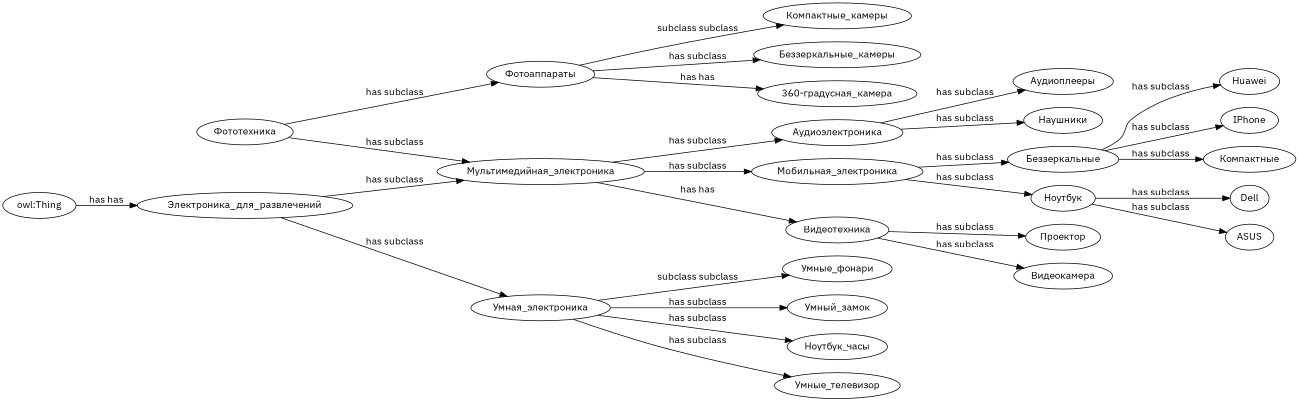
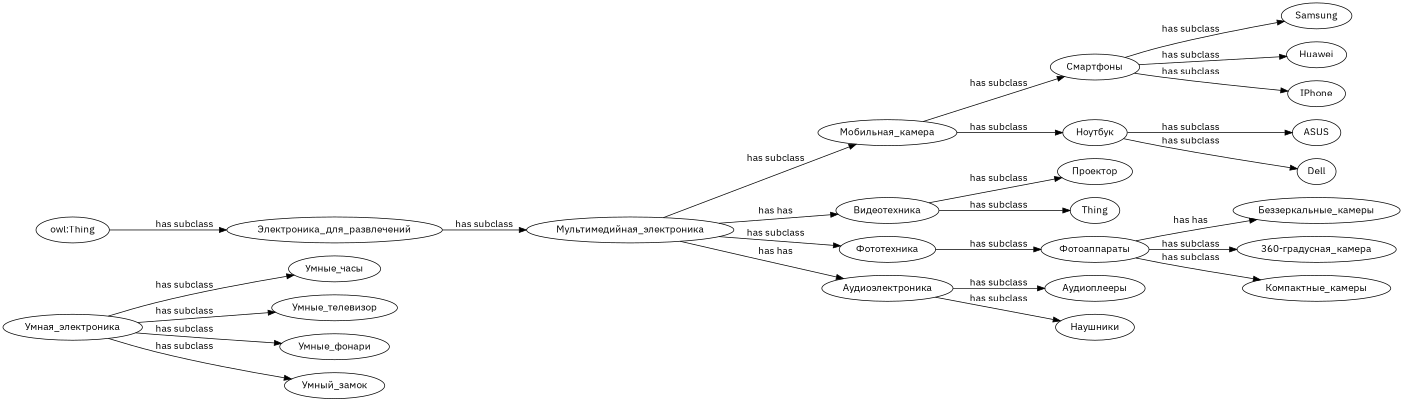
  digraph {
    fontname="IBM Plex Sans"
    rankdir=LR
    node [fontname="IBM Plex Sans"]
    edge [fontname="IBM Plex Sans"]
    "Умная_электроника"
-   "Умные_часы" [label="Ноутбук_часы"]
+   "Умные_часы"
    "Умные_телевизор"
    "Умные_фонари"
    "Умный_замок"
-   "Мобильная_электроника"
-   "Смартфоны" [label="Беззеркальные"]
+   "Мобильная_электроника" [label="Мобильная_камера"]
+   "Смартфоны"
    "Ноутбук"
-   Samsung [label="Компактные"]
+   Samsung
    Huawei
    IPhone
    ASUS
    Dell
    "Мультимедийная_электроника"
    "Видеотехника"
    "Фототехника"
    "Аудиоэлектроника"
    "Проектор"
-   "Видеокамера"
+   "Видеокамера" [label=Thing]
    "Фотоаппараты"
    "Аудиоплееры"
    "Наушники"
    "Беззеркальные_камеры"
    "360-градусная_камера"
    "Компактные_камеры"
    "Электроника_для_развлечений"
    "owl:Thing"
    "Умная_электроника" -> "Умные_часы" [label="has subclass"]
    "Умная_электроника" -> "Умные_телевизор" [label="has subclass"]
-   "Умная_электроника" -> "Умные_фонари" [label="subclass subclass"]
+   "Умная_электроника" -> "Умные_фонари" [label="has subclass"]
    "Умная_электроника" -> "Умный_замок" [label="has subclass"]
    "Мобильная_электроника" -> "Смартфоны" [label="has subclass"]
    "Мобильная_электроника" -> "Ноутбук" [label="has subclass"]
    "Смартфоны" -> Samsung [label="has subclass"]
    "Смартфоны" -> Huawei [label="has subclass"]
    "Смартфоны" -> IPhone [label="has subclass"]
    "Ноутбук" -> ASUS [label="has subclass"]
    "Ноутбук" -> Dell [label="has subclass"]
    "Мультимедийная_электроника" -> "Мобильная_электроника" [label="has subclass"]
    "Мультимедийная_электроника" -> "Видеотехника" [label="has has"]
-   "Фототехника" -> "Мультимедийная_электроника" [label="has subclass"]
-   "Мультимедийная_электроника" -> "Аудиоэлектроника" [label="has subclass"]
+   "Мультимедийная_электроника" -> "Фототехника" [label="has subclass"]
+   "Мультимедийная_электроника" -> "Аудиоэлектроника" [label="has has"]
    "Видеотехника" -> "Проектор" [label="has subclass"]
    "Видеотехника" -> "Видеокамера" [label="has subclass"]
    "Фототехника" -> "Фотоаппараты" [label="has subclass"]
    "Аудиоэлектроника" -> "Аудиоплееры" [label="has subclass"]
    "Аудиоэлектроника" -> "Наушники" [label="has subclass"]
-   "Фотоаппараты" -> "Беззеркальные_камеры" [label="has subclass"]
-   "Фотоаппараты" -> "360-градусная_камера" [label="has has"]
-   "Фотоаппараты" -> "Компактные_камеры" [label="subclass subclass"]
-   "Электроника_для_развлечений" -> "Умная_электроника" [label="has subclass"]
+   "Фотоаппараты" -> "Беззеркальные_камеры" [label="has has"]
+   "Фотоаппараты" -> "360-градусная_камера" [label="has subclass"]
+   "Фотоаппараты" -> "Компактные_камеры" [label="has subclass"]
    "Электроника_для_развлечений" -> "Мультимедийная_электроника" [label="has subclass"]
-   "owl:Thing" -> "Электроника_для_развлечений" [label="has has"]
+   "owl:Thing" -> "Электроника_для_развлечений" [label="has subclass"]
  }
